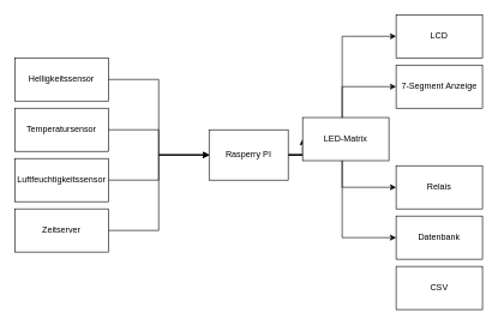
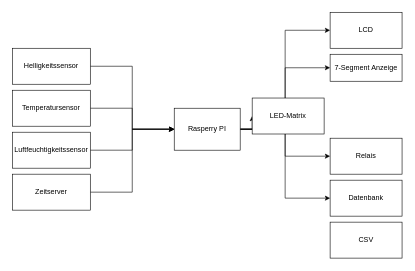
  <mxCell id="0" />
  <mxCell id="1" parent="0" />
  <mxCell id="2" style="edgeStyle=orthogonalEdgeStyle;rounded=0;orthogonalLoop=1;jettySize=auto;html=1;entryX=0;entryY=0.5;entryDx=0;entryDy=0;" parent="1" source="7" target="18" edge="1"><mxGeometry relative="1" as="geometry" /></mxCell>
  <mxCell id="3" style="edgeStyle=orthogonalEdgeStyle;rounded=0;orthogonalLoop=1;jettySize=auto;html=1;entryX=0;entryY=0.5;entryDx=0;entryDy=0;" parent="1" source="7" target="17" edge="1"><mxGeometry relative="1" as="geometry" /></mxCell>
  <mxCell id="4" style="edgeStyle=orthogonalEdgeStyle;rounded=0;orthogonalLoop=1;jettySize=auto;html=1;entryX=0;entryY=0.5;entryDx=0;entryDy=0;" parent="1" source="7" target="21" edge="1"><mxGeometry relative="1" as="geometry" /></mxCell>
  <mxCell id="5" style="edgeStyle=orthogonalEdgeStyle;rounded=0;orthogonalLoop=1;jettySize=auto;html=1;entryX=0;entryY=0.5;entryDx=0;entryDy=0;" edge="1" parent="1" source="7" target="19"><mxGeometry relative="1" as="geometry" /></mxCell>
  <mxCell id="6" style="edgeStyle=orthogonalEdgeStyle;rounded=0;orthogonalLoop=1;jettySize=auto;html=1;entryX=0;entryY=0.5;entryDx=0;entryDy=0;" edge="1" parent="1" source="7" target="20"><mxGeometry relative="1" as="geometry" /></mxCell>
  <mxCell id="7" value="Rasperry PI" style="rounded=0;whiteSpace=wrap;html=1;" parent="1" vertex="1"><mxGeometry x="290" y="180" width="110" height="70" as="geometry" /></mxCell>
  <mxCell id="8" style="edgeStyle=orthogonalEdgeStyle;rounded=0;orthogonalLoop=1;jettySize=auto;html=1;entryX=0;entryY=0.5;entryDx=0;entryDy=0;" edge="1" parent="1" source="9" target="7"><mxGeometry relative="1" as="geometry" /></mxCell>
  <mxCell id="9" value="Helligkeitssensor" style="rounded=0;whiteSpace=wrap;html=1;" parent="1" vertex="1"><mxGeometry x="20" y="80" width="130" height="60" as="geometry" /></mxCell>
  <mxCell id="10" value="CSV" style="rounded=0;whiteSpace=wrap;html=1;" parent="1" vertex="1"><mxGeometry x="550" y="370" width="120" height="60" as="geometry" /></mxCell>
  <mxCell id="11" style="edgeStyle=orthogonalEdgeStyle;rounded=0;orthogonalLoop=1;jettySize=auto;html=1;entryX=0;entryY=0.5;entryDx=0;entryDy=0;" edge="1" parent="1" source="12" target="7"><mxGeometry relative="1" as="geometry" /></mxCell>
  <mxCell id="12" value="Zeitserver" style="rounded=0;whiteSpace=wrap;html=1;" parent="1" vertex="1"><mxGeometry x="20" y="290" width="130" height="60" as="geometry" /></mxCell>
  <mxCell id="13" style="edgeStyle=orthogonalEdgeStyle;rounded=0;orthogonalLoop=1;jettySize=auto;html=1;entryX=0;entryY=0.5;entryDx=0;entryDy=0;" edge="1" parent="1" source="14" target="7"><mxGeometry relative="1" as="geometry" /></mxCell>
  <mxCell id="14" value="Temperatursensor" style="rounded=0;whiteSpace=wrap;html=1;" parent="1" vertex="1"><mxGeometry x="20" y="150" width="130" height="60" as="geometry" /></mxCell>
  <mxCell id="15" style="edgeStyle=orthogonalEdgeStyle;rounded=0;orthogonalLoop=1;jettySize=auto;html=1;entryX=0;entryY=0.5;entryDx=0;entryDy=0;" edge="1" parent="1" source="16" target="7"><mxGeometry relative="1" as="geometry" /></mxCell>
  <mxCell id="16" value="Luftfeuchtigkeitssensor" style="rounded=0;whiteSpace=wrap;html=1;" parent="1" vertex="1"><mxGeometry x="20" y="220" width="130" height="60" as="geometry" /></mxCell>
  <mxCell id="17" value="Relais" style="rounded=0;whiteSpace=wrap;html=1;" parent="1" vertex="1"><mxGeometry x="550" y="230" width="120" height="60" as="geometry" /></mxCell>
  <mxCell id="18" value="LED-Matrix" style="rounded=0;whiteSpace=wrap;html=1;" parent="1" vertex="1"><mxGeometry x="420" y="163" width="120" height="60" as="geometry" /></mxCell>
- <mxCell id="19" value="7-Segment Anzeige" style="rounded=0;whiteSpace=wrap;html=1;" parent="1" vertex="1"><mxGeometry x="550" y="90" width="120" height="60" as="geometry" /></mxCell>
+ <mxCell id="19" value="7-Segment Anzeige" style="rounded=0;whiteSpace=wrap;html=1;" parent="1" vertex="1"><mxGeometry x="550" y="90" width="120" height="45" as="geometry" /></mxCell>
  <mxCell id="20" value="LCD" style="rounded=0;whiteSpace=wrap;html=1;" parent="1" vertex="1"><mxGeometry x="550" y="20" width="120" height="60" as="geometry" /></mxCell>
  <mxCell id="21" value="Datenbank" style="rounded=0;whiteSpace=wrap;html=1;" parent="1" vertex="1"><mxGeometry x="550" y="300" width="120" height="60" as="geometry" /></mxCell>
